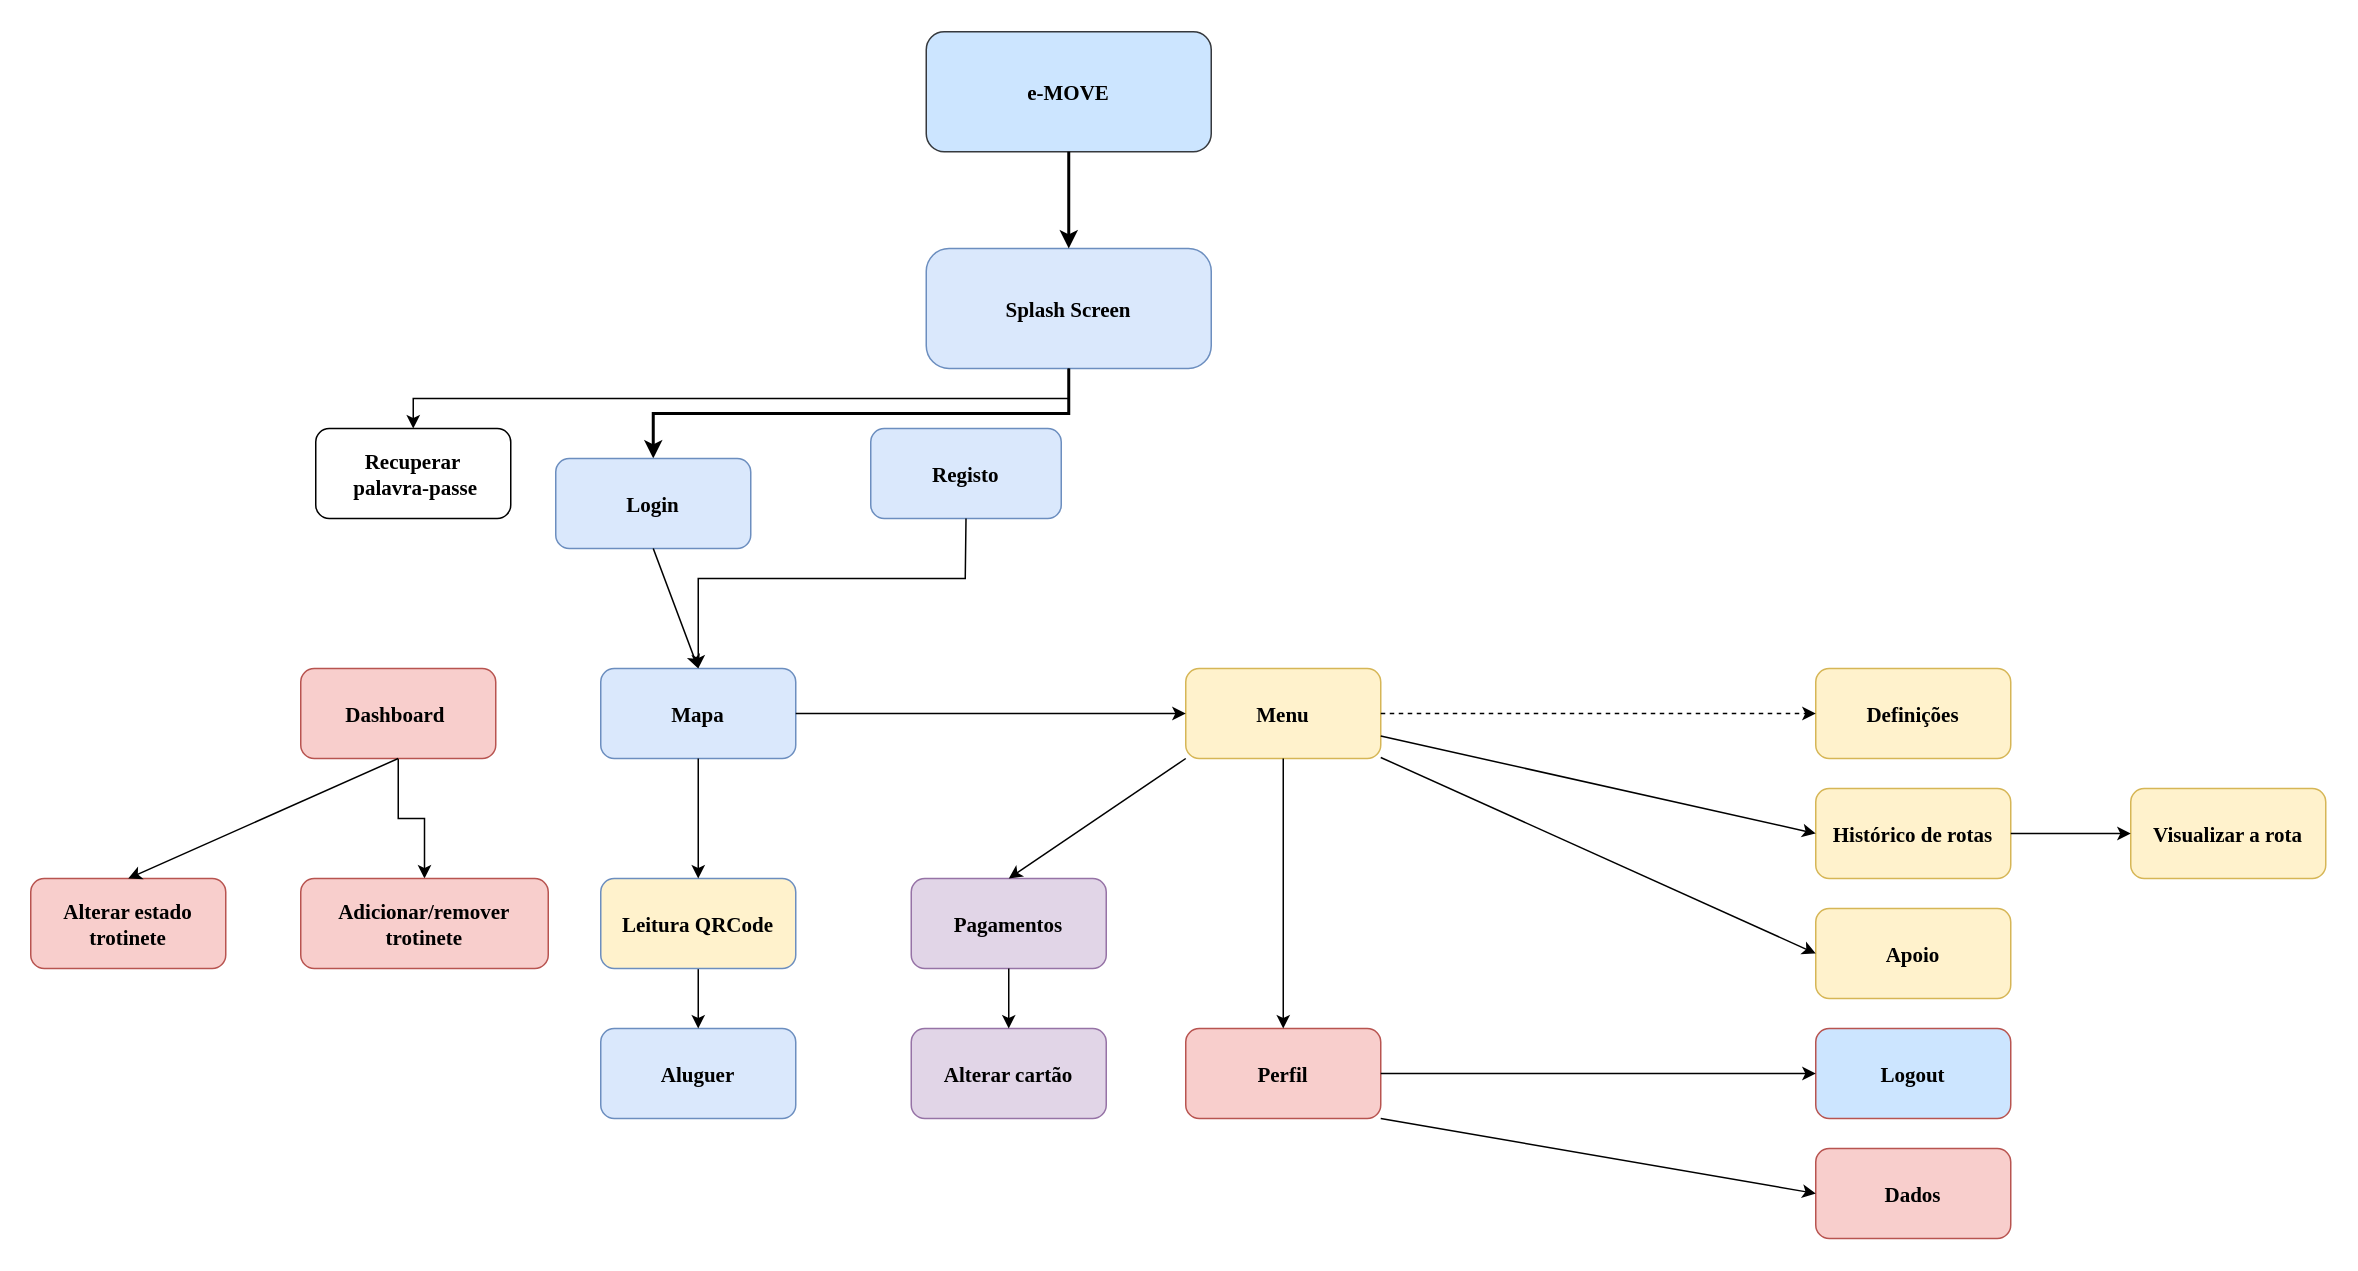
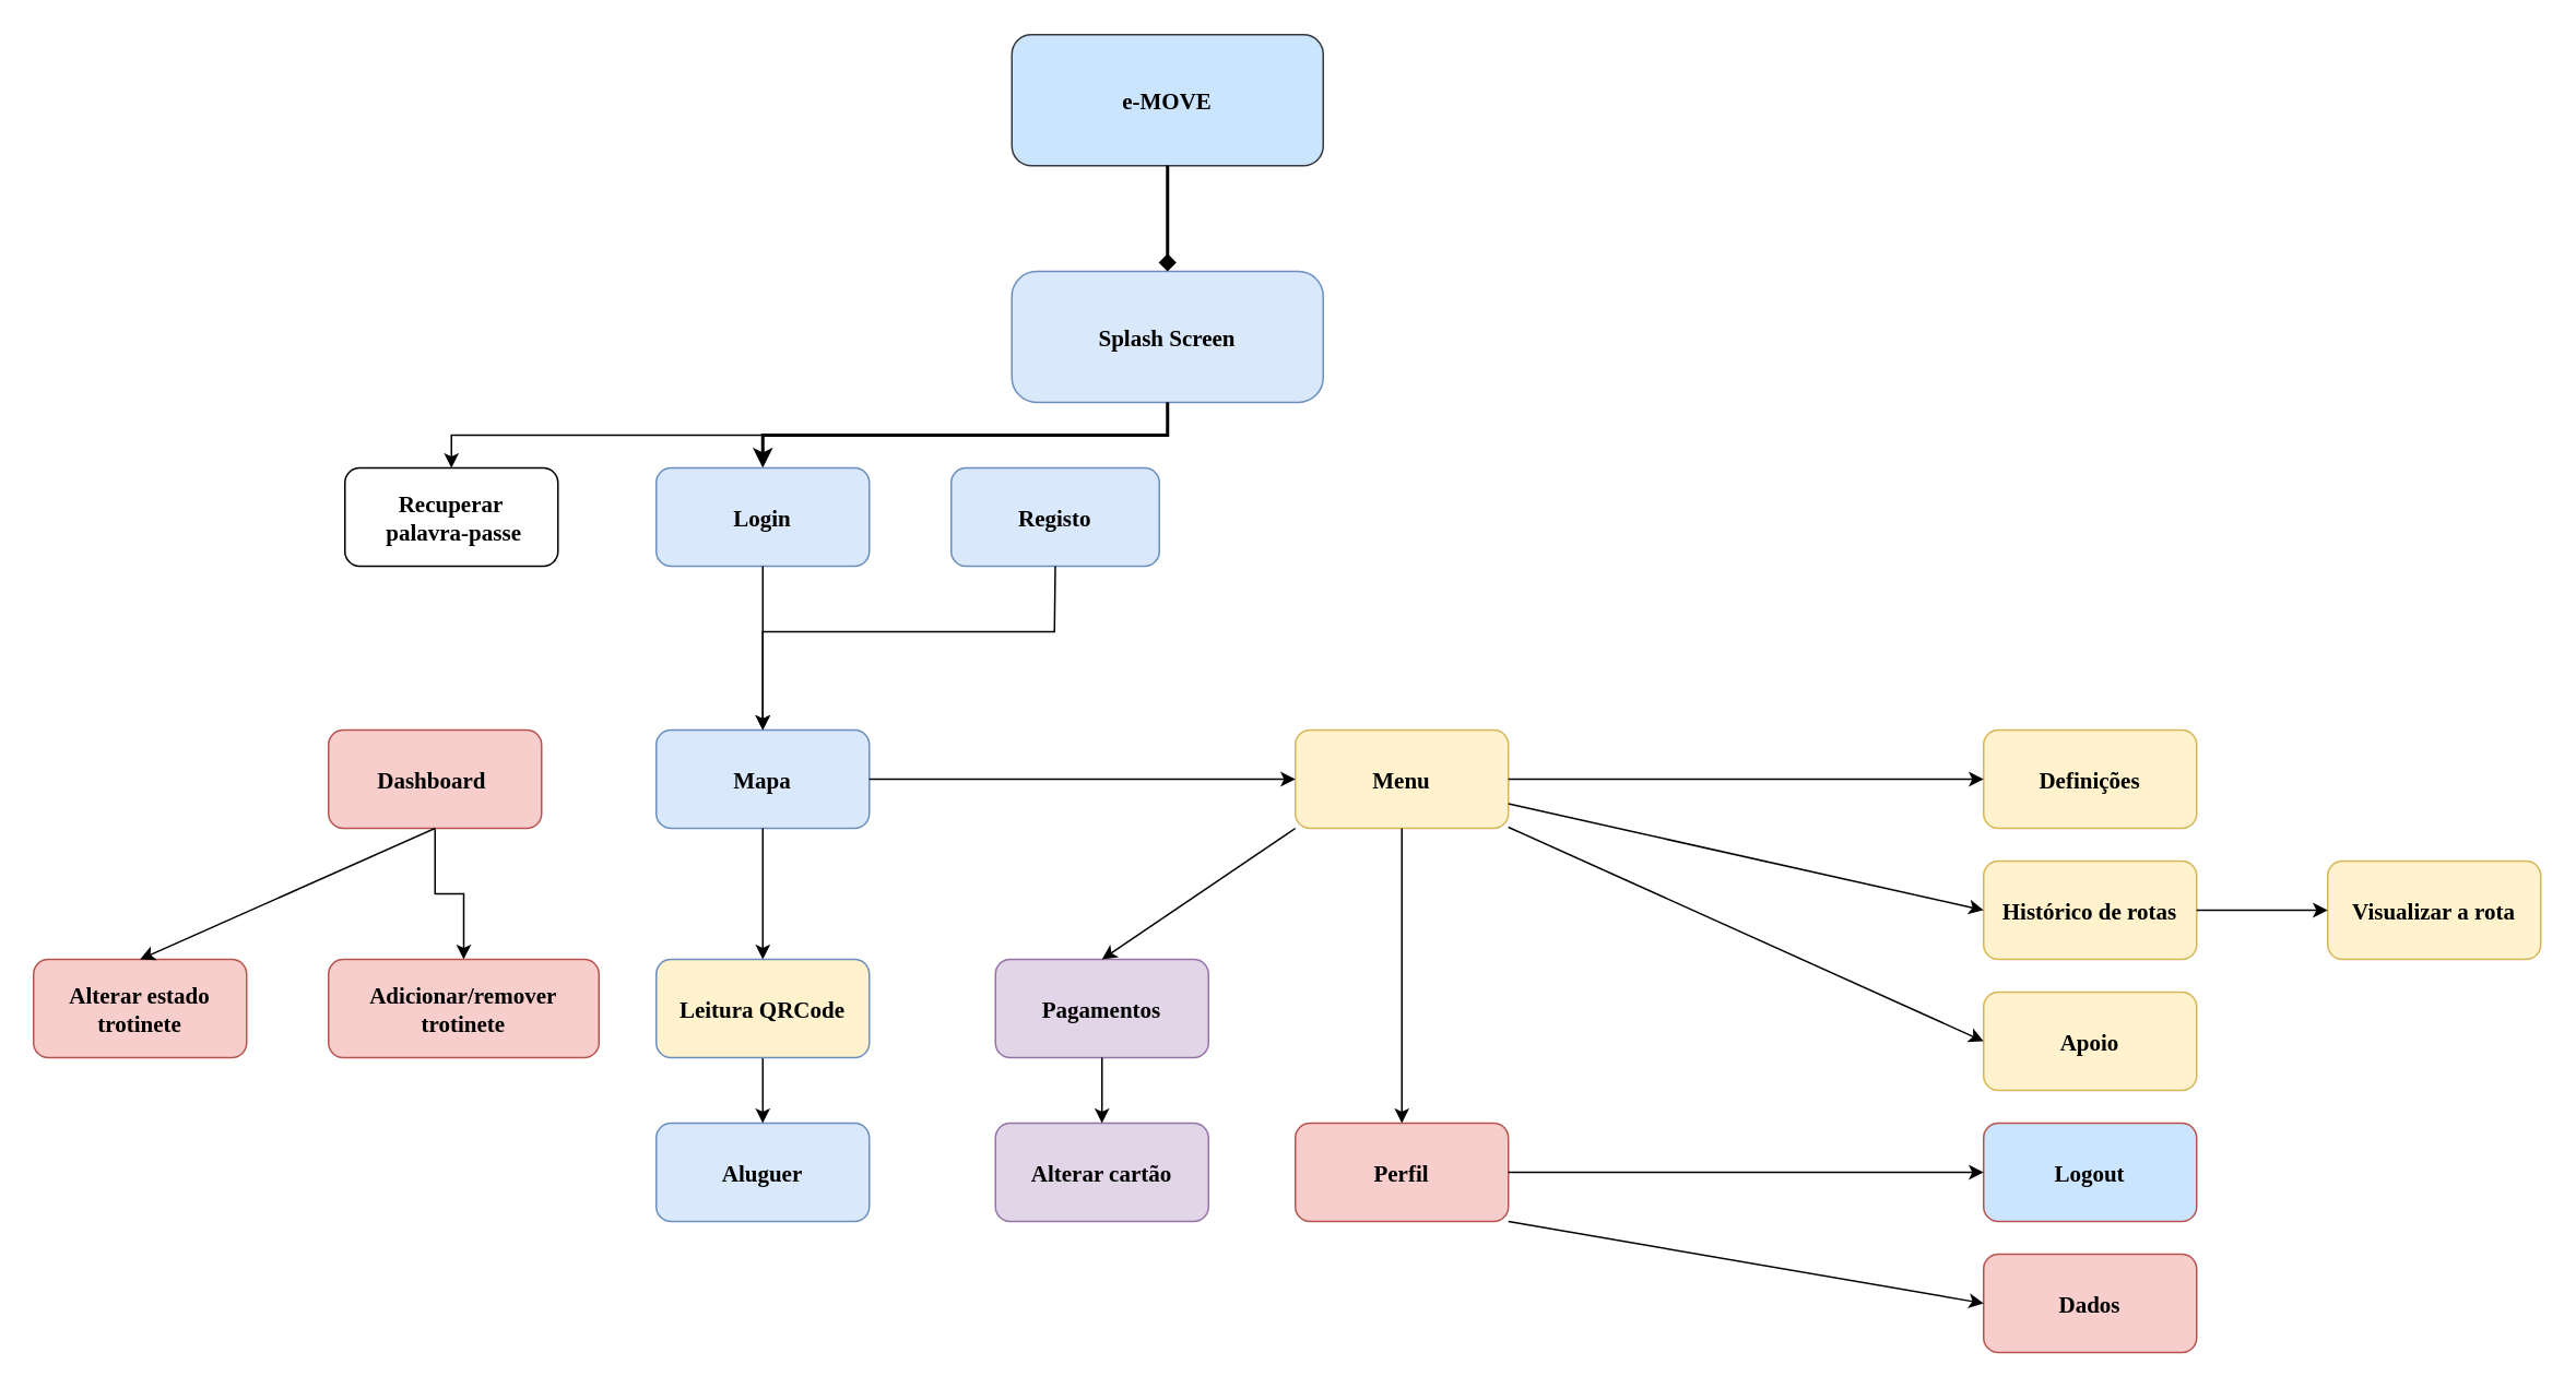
  <mxCell id="0" />
  <mxCell id="1" parent="0" />
  <mxCell id="2" value="e-MOVE" style="rounded=1;fillColor=#cce5ff;strokeColor=#36393d;fontStyle=1;fontFamily=Tahoma;fontSize=14;" parent="1" vertex="1"><mxGeometry x="617" y="20.5" width="190" height="80" as="geometry" /></mxCell>
  <mxCell id="3" value="Splash Screen" style="rounded=1;fillColor=#dae8fc;strokeColor=#6c8ebf;fontStyle=1;fontFamily=Tahoma;fontSize=14;arcSize=19;glass=0;shadow=0;sketch=0;" parent="1" vertex="1"><mxGeometry x="617" y="165" width="190" height="80" as="geometry" /></mxCell>
- <mxCell id="4" value="" style="edgeStyle=elbowEdgeStyle;elbow=vertical;strokeWidth=2;rounded=0" parent="1" source="2" target="3" edge="1"><mxGeometry x="-23" y="135.5" width="100" height="100" as="geometry"><mxPoint x="-163" y="70.5" as="sourcePoint" /><mxPoint x="-63" y="-29.5" as="targetPoint" /></mxGeometry></mxCell>
+ <mxCell id="4" value="" style="edgeStyle=elbowEdgeStyle;elbow=vertical;strokeWidth=2;rounded=0;endArrow=diamond;" parent="1" source="2" target="3" edge="1"><mxGeometry x="-23" y="135.5" width="100" height="100" as="geometry"><mxPoint x="-163" y="70.5" as="sourcePoint" /><mxPoint x="-63" y="-29.5" as="targetPoint" /></mxGeometry></mxCell>
  <mxCell id="5" value="" style="edgeStyle=elbowEdgeStyle;elbow=vertical;strokeWidth=2;rounded=0;entryX=0.5;entryY=0;entryDx=0;entryDy=0;" parent="1" source="3" target="6" edge="1"><mxGeometry x="627" y="130" width="100" height="100" as="geometry"><mxPoint x="487" y="65" as="sourcePoint" /><mxPoint x="632" y="285" as="targetPoint" /></mxGeometry></mxCell>
- <mxCell id="6" value="Login" style="rounded=1;fillColor=#dae8fc;strokeColor=#6c8ebf;fontStyle=1;fontFamily=Tahoma;fontSize=14" parent="1" vertex="1"><mxGeometry x="370" y="305" width="130" height="60" as="geometry" /></mxCell>
+ <mxCell id="6" value="Login" style="rounded=1;fillColor=#dae8fc;strokeColor=#6c8ebf;fontStyle=1;fontFamily=Tahoma;fontSize=14" parent="1" vertex="1"><mxGeometry x="400" y="285" width="130" height="60" as="geometry" /></mxCell>
  <mxCell id="7" value="Registo" style="rounded=1;fillColor=#dae8fc;strokeColor=#6c8ebf;fontStyle=1;fontFamily=Tahoma;fontSize=14" parent="1" vertex="1"><mxGeometry x="580" y="285" width="127" height="60" as="geometry" /></mxCell>
  <mxCell id="8" value="Menu" style="rounded=1;fillColor=#fff2cc;strokeColor=#d6b656;fontStyle=1;fontFamily=Tahoma;fontSize=14" parent="1" vertex="1"><mxGeometry x="790" y="445" width="130" height="60" as="geometry" /></mxCell>
  <mxCell id="9" value="" style="endArrow=classic;html=1;rounded=0;exitX=0.5;exitY=1;exitDx=0;exitDy=0;entryX=0.5;entryY=0;entryDx=0;entryDy=0;" parent="1" source="6" target="10" edge="1"><mxGeometry width="50" height="50" relative="1" as="geometry"><mxPoint x="320" y="325" as="sourcePoint" /><mxPoint x="630" y="445" as="targetPoint" /><Array as="points" /></mxGeometry></mxCell>
  <mxCell id="10" value="Mapa" style="rounded=1;fillColor=#dae8fc;strokeColor=#6c8ebf;fontStyle=1;fontFamily=Tahoma;fontSize=14" parent="1" vertex="1"><mxGeometry x="400" y="445" width="130" height="60" as="geometry" /></mxCell>
  <mxCell id="11" value="Perfil" style="rounded=1;fillColor=#f8cecc;strokeColor=#b85450;fontStyle=1;fontFamily=Tahoma;fontSize=14" parent="1" vertex="1"><mxGeometry x="790" y="685" width="130" height="60" as="geometry" /></mxCell>
  <mxCell id="12" value="" style="endArrow=classic;html=1;rounded=0;" parent="1" source="8" target="11" edge="1"><mxGeometry width="50" height="50" relative="1" as="geometry"><mxPoint x="475" y="585" as="sourcePoint" /><mxPoint x="475" y="705" as="targetPoint" /></mxGeometry></mxCell>
  <mxCell id="13" value="Aluguer" style="rounded=1;fillColor=#dae8fc;strokeColor=#6c8ebf;fontStyle=1;fontFamily=Tahoma;fontSize=14" parent="1" vertex="1"><mxGeometry x="400" y="685" width="130" height="60" as="geometry" /></mxCell>
  <mxCell id="14" value="" style="endArrow=classic;html=1;rounded=0;exitX=0.5;exitY=1;exitDx=0;exitDy=0;" parent="1" source="22" target="13" edge="1"><mxGeometry width="50" height="50" relative="1" as="geometry"><mxPoint x="655" y="755" as="sourcePoint" /><mxPoint x="665" y="705" as="targetPoint" /></mxGeometry></mxCell>
  <mxCell id="15" value="Pagamentos" style="rounded=1;fillColor=#e1d5e7;strokeColor=#9673a6;fontStyle=1;fontFamily=Tahoma;fontSize=14" parent="1" vertex="1"><mxGeometry x="607" y="585" width="130" height="60" as="geometry" /></mxCell>
  <mxCell id="16" value="" style="endArrow=classic;html=1;rounded=0;exitX=0;exitY=1;exitDx=0;exitDy=0;entryX=0.5;entryY=0;entryDx=0;entryDy=0;" parent="1" source="8" target="15" edge="1"><mxGeometry width="50" height="50" relative="1" as="geometry"><mxPoint x="520" y="665" as="sourcePoint" /><mxPoint x="570" y="615" as="targetPoint" /></mxGeometry></mxCell>
  <mxCell id="17" value="Dados" style="rounded=1;fillColor=#f8cecc;strokeColor=#b85450;fontStyle=1;fontFamily=Tahoma;fontSize=14" parent="1" vertex="1"><mxGeometry x="1210" y="765" width="130" height="60" as="geometry" /></mxCell>
  <mxCell id="18" value="" style="endArrow=classic;html=1;rounded=0;exitX=1;exitY=1;exitDx=0;exitDy=0;entryX=0;entryY=0.5;entryDx=0;entryDy=0;exitPerimeter=0;" parent="1" source="11" target="17" edge="1"><mxGeometry width="50" height="50" relative="1" as="geometry"><mxPoint x="895" y="705" as="sourcePoint" /><mxPoint x="895" y="815" as="targetPoint" /><Array as="points" /></mxGeometry></mxCell>
  <mxCell id="19" value="" style="endArrow=classic;html=1;rounded=0;exitX=0.5;exitY=1;exitDx=0;exitDy=0;entryX=0.5;entryY=0;entryDx=0;entryDy=0;" parent="1" source="7" target="10" edge="1"><mxGeometry width="50" height="50" relative="1" as="geometry"><mxPoint x="640" y="545" as="sourcePoint" /><mxPoint x="830" y="455" as="targetPoint" /><Array as="points"><mxPoint x="643" y="385" /><mxPoint x="465" y="385" /></Array></mxGeometry></mxCell>
  <mxCell id="20" value="Logout" style="rounded=1;fillColor=#cce5ff;strokeColor=#b85450;fontStyle=1;fontFamily=Tahoma;fontSize=14;" parent="1" vertex="1"><mxGeometry x="1210" y="685" width="130" height="60" as="geometry" /></mxCell>
  <mxCell id="21" value="" style="endArrow=classic;html=1;rounded=0;exitX=1;exitY=0.5;exitDx=0;exitDy=0;entryX=0;entryY=0.5;entryDx=0;entryDy=0;" parent="1" source="11" target="20" edge="1"><mxGeometry width="50" height="50" relative="1" as="geometry"><mxPoint x="555" y="705" as="sourcePoint" /><mxPoint x="555" y="825" as="targetPoint" /><Array as="points" /></mxGeometry></mxCell>
  <mxCell id="22" value="Leitura QRCode" style="rounded=1;fillColor=#fff2cc;strokeColor=#6c8ebf;fontStyle=1;fontFamily=Tahoma;fontSize=14;" parent="1" vertex="1"><mxGeometry x="400" y="585" width="130" height="60" as="geometry" /></mxCell>
  <mxCell id="23" value="" style="endArrow=classic;html=1;rounded=0;exitX=0.5;exitY=1;exitDx=0;exitDy=0;entryX=0.5;entryY=0;entryDx=0;entryDy=0;" parent="1" source="10" target="22" edge="1"><mxGeometry width="50" height="50" relative="1" as="geometry"><mxPoint x="440" y="725" as="sourcePoint" /><mxPoint x="490" y="675" as="targetPoint" /><Array as="points" /></mxGeometry></mxCell>
  <mxCell id="24" value="" style="endArrow=classic;html=1;rounded=0;exitX=1;exitY=0.5;exitDx=0;exitDy=0;" parent="1" source="10" target="8" edge="1"><mxGeometry width="50" height="50" relative="1" as="geometry"><mxPoint x="580" y="615" as="sourcePoint" /><mxPoint x="630" y="565" as="targetPoint" /></mxGeometry></mxCell>
  <mxCell id="25" value="Definições" style="rounded=1;fillColor=#fff2cc;strokeColor=#d6b656;fontStyle=1;fontFamily=Tahoma;fontSize=14" parent="1" vertex="1"><mxGeometry x="1210" y="445" width="130" height="60" as="geometry" /></mxCell>
- <mxCell id="26" value="" style="endArrow=classic;html=1;rounded=0;exitX=1;exitY=0.5;exitDx=0;exitDy=0;entryX=0;entryY=0.5;entryDx=0;entryDy=0;dashed=1;" parent="1" source="8" target="25" edge="1"><mxGeometry width="50" height="50" relative="1" as="geometry"><mxPoint x="580" y="615" as="sourcePoint" /><mxPoint x="630" y="565" as="targetPoint" /></mxGeometry></mxCell>
+ <mxCell id="26" value="" style="endArrow=classic;html=1;rounded=0;exitX=1;exitY=0.5;exitDx=0;exitDy=0;entryX=0;entryY=0.5;entryDx=0;entryDy=0;" parent="1" source="8" target="25" edge="1"><mxGeometry width="50" height="50" relative="1" as="geometry"><mxPoint x="580" y="615" as="sourcePoint" /><mxPoint x="630" y="565" as="targetPoint" /></mxGeometry></mxCell>
  <mxCell id="27" value="Histórico de rotas" style="rounded=1;fillColor=#fff2cc;strokeColor=#d6b656;fontStyle=1;fontFamily=Tahoma;fontSize=14" parent="1" vertex="1"><mxGeometry x="1210" y="525" width="130" height="60" as="geometry" /></mxCell>
  <mxCell id="28" value="" style="endArrow=classic;html=1;rounded=0;exitX=1;exitY=0.75;exitDx=0;exitDy=0;entryX=0;entryY=0.5;entryDx=0;entryDy=0;" parent="1" source="8" target="27" edge="1"><mxGeometry width="50" height="50" relative="1" as="geometry"><mxPoint x="740" y="705" as="sourcePoint" /><mxPoint x="790" y="655" as="targetPoint" /><Array as="points" /></mxGeometry></mxCell>
  <mxCell id="29" value="Alterar cartão" style="rounded=1;fillColor=#e1d5e7;strokeColor=#9673a6;fontStyle=1;fontFamily=Tahoma;fontSize=14" parent="1" vertex="1"><mxGeometry x="607" y="685" width="130" height="60" as="geometry" /></mxCell>
  <mxCell id="30" value="Apoio" style="rounded=1;fillColor=#fff2cc;strokeColor=#d6b656;fontStyle=1;fontFamily=Tahoma;fontSize=14" parent="1" vertex="1"><mxGeometry x="1210" y="605" width="130" height="60" as="geometry" /></mxCell>
  <mxCell id="31" value="" style="endArrow=classic;html=1;rounded=0;entryX=0;entryY=0.5;entryDx=0;entryDy=0;" parent="1" source="8" target="30" edge="1"><mxGeometry width="50" height="50" relative="1" as="geometry"><mxPoint x="860" y="685" as="sourcePoint" /><mxPoint x="910" y="635" as="targetPoint" /></mxGeometry></mxCell>
  <mxCell id="32" value="" style="endArrow=classic;html=1;rounded=0;entryX=0.5;entryY=0;entryDx=0;entryDy=0;" parent="1" source="15" target="29" edge="1"><mxGeometry width="50" height="50" relative="1" as="geometry"><mxPoint x="860" y="685" as="sourcePoint" /><mxPoint x="910" y="635" as="targetPoint" /></mxGeometry></mxCell>
  <mxCell id="33" value="Visualizar a rota" style="rounded=1;fillColor=#fff2cc;strokeColor=#d6b656;fontStyle=1;fontFamily=Tahoma;fontSize=14" vertex="1" parent="1"><mxGeometry x="1420" y="525" width="130" height="60" as="geometry" /></mxCell>
  <mxCell id="34" value="" style="endArrow=classic;html=1;rounded=0;exitX=1;exitY=0.5;exitDx=0;exitDy=0;" edge="1" parent="1" source="27" target="33"><mxGeometry width="50" height="50" relative="1" as="geometry"><mxPoint x="970" y="615" as="sourcePoint" /><mxPoint x="1020" y="565" as="targetPoint" /></mxGeometry></mxCell>
  <mxCell id="35" value="Recuperar&#10; palavra-passe" style="rounded=1;fontStyle=1;fontFamily=Tahoma;fontSize=14" vertex="1" parent="1"><mxGeometry x="210" y="285" width="130" height="60" as="geometry" /></mxCell>
  <mxCell id="36" value="" style="endArrow=classic;html=1;rounded=0;exitX=0.5;exitY=1;exitDx=0;exitDy=0;entryX=0.5;entryY=0;entryDx=0;entryDy=0;" edge="1" parent="1" source="3" target="35"><mxGeometry width="50" height="50" relative="1" as="geometry"><mxPoint x="430" y="355" as="sourcePoint" /><mxPoint x="480" y="305" as="targetPoint" /><Array as="points"><mxPoint x="712" y="265" /><mxPoint x="275" y="265" /></Array></mxGeometry></mxCell>
  <mxCell id="37" value="" style="edgeStyle=orthogonalEdgeStyle;rounded=0;orthogonalLoop=1;jettySize=auto;html=1;" edge="1" parent="1" source="38" target="39"><mxGeometry relative="1" as="geometry" /></mxCell>
  <mxCell id="38" value="Dashboard " style="rounded=1;fontStyle=1;fontFamily=Tahoma;fontSize=14;fillColor=#f8cecc;strokeColor=#b85450;" vertex="1" parent="1"><mxGeometry x="200" y="445" width="130" height="60" as="geometry" /></mxCell>
  <mxCell id="39" value="Adicionar/remover&#10;trotinete" style="rounded=1;fontStyle=1;fontFamily=Tahoma;fontSize=14;fillColor=#f8cecc;strokeColor=#b85450;" vertex="1" parent="1"><mxGeometry x="200" y="585" width="165" height="60" as="geometry" /></mxCell>
  <mxCell id="40" value="Alterar estado&#10;trotinete" style="rounded=1;fontStyle=1;fontFamily=Tahoma;fontSize=14;fillColor=#f8cecc;strokeColor=#b85450;" vertex="1" parent="1"><mxGeometry x="20" y="585" width="130" height="60" as="geometry" /></mxCell>
  <mxCell id="41" value="" style="endArrow=classic;html=1;rounded=0;entryX=0.5;entryY=0;entryDx=0;entryDy=0;exitX=0.5;exitY=1;exitDx=0;exitDy=0;" edge="1" parent="1" source="38" target="40"><mxGeometry width="50" height="50" relative="1" as="geometry"><mxPoint x="320" y="605" as="sourcePoint" /><mxPoint x="370" y="555" as="targetPoint" /></mxGeometry></mxCell>
